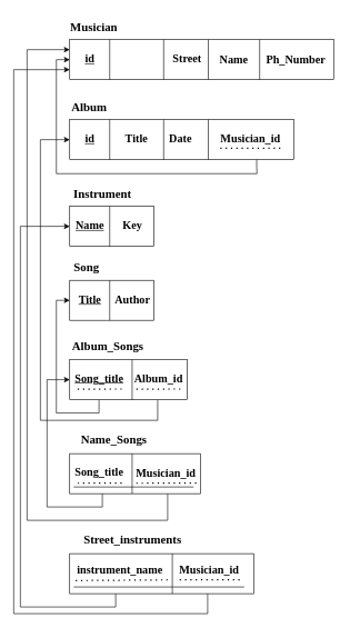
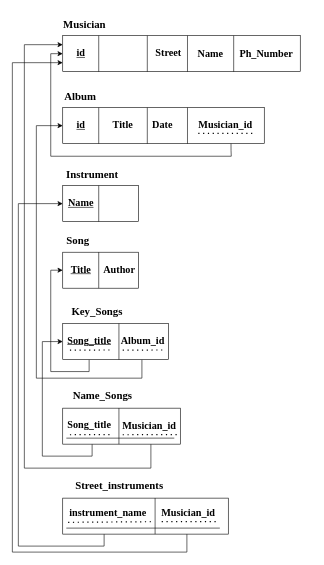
  <mxCell id="0" />
  <mxCell id="1" parent="0" />
  <mxCell id="2" value="" style="rounded=0;whiteSpace=wrap;html=1;fontFamily=Architects Daughter;fontSource=https%3A%2F%2Ffonts.googleapis.com%2Fcss%3Ffamily%3DArchitects%2BDaughter;" vertex="1" parent="1"><mxGeometry x="104" y="59" width="396" height="60" as="geometry" /></mxCell>
  <mxCell id="3" value="" style="endArrow=none;html=1;rounded=0;fontFamily=Architects Daughter;fontSource=https%3A%2F%2Ffonts.googleapis.com%2Fcss%3Ffamily%3DArchitects%2BDaughter;" edge="1" parent="1"><mxGeometry width="50" height="50" relative="1" as="geometry"><mxPoint x="164" y="119" as="sourcePoint" /><mxPoint x="164" y="59" as="targetPoint" /></mxGeometry></mxCell>
  <mxCell id="4" value="&lt;font style=&quot;font-size: 18px;&quot;&gt;&lt;b style=&quot;font-size: 18px;&quot;&gt;Musician&lt;/b&gt;&lt;/font&gt;" style="text;html=1;align=center;verticalAlign=middle;resizable=0;points=[];autosize=1;strokeColor=none;fillColor=none;fontFamily=Architects Daughter;fontSource=https%3A%2F%2Ffonts.googleapis.com%2Fcss%3Ffamily%3DArchitects%2BDaughter;fontSize=18;" vertex="1" parent="1"><mxGeometry x="95" y="20" width="90" height="40" as="geometry" /></mxCell>
  <mxCell id="5" value="&lt;font style=&quot;font-size: 17px;&quot;&gt;&lt;b&gt;id&lt;/b&gt;&lt;/font&gt;" style="text;html=1;align=center;verticalAlign=middle;resizable=0;points=[];autosize=1;strokeColor=none;fillColor=none;fontStyle=4;fontFamily=Architects Daughter;fontSource=https%3A%2F%2Ffonts.googleapis.com%2Fcss%3Ffamily%3DArchitects%2BDaughter;" vertex="1" parent="1"><mxGeometry x="119" y="74" width="30" height="30" as="geometry" /></mxCell>
  <mxCell id="6" value="" style="endArrow=none;html=1;rounded=0;fontFamily=Architects Daughter;fontSource=https%3A%2F%2Ffonts.googleapis.com%2Fcss%3Ffamily%3DArchitects%2BDaughter;" edge="1" parent="1"><mxGeometry width="50" height="50" relative="1" as="geometry"><mxPoint x="245" y="119" as="sourcePoint" /><mxPoint x="245" y="59" as="targetPoint" /></mxGeometry></mxCell>
  <mxCell id="7" value="&lt;font style=&quot;font-size: 17px;&quot;&gt;&lt;b&gt;Street&lt;/b&gt;&lt;/font&gt;" style="text;html=1;align=center;verticalAlign=middle;resizable=0;points=[];autosize=1;strokeColor=none;fillColor=none;fontFamily=Architects Daughter;fontSource=https%3A%2F%2Ffonts.googleapis.com%2Fcss%3Ffamily%3DArchitects%2BDaughter;" vertex="1" parent="1"><mxGeometry x="240" y="74" width="80" height="30" as="geometry" /></mxCell>
  <mxCell id="8" value="&lt;span style=&quot;font-size: 17px;&quot;&gt;&lt;b&gt;Name&lt;/b&gt;&lt;/span&gt;" style="text;html=1;align=center;verticalAlign=middle;resizable=0;points=[];autosize=1;strokeColor=none;fillColor=none;fontFamily=Architects Daughter;fontSource=https%3A%2F%2Ffonts.googleapis.com%2Fcss%3Ffamily%3DArchitects%2BDaughter;" vertex="1" parent="1"><mxGeometry x="315" y="75" width="70" height="30" as="geometry" /></mxCell>
  <mxCell id="9" value="" style="endArrow=none;html=1;rounded=0;fontFamily=Architects Daughter;fontSource=https%3A%2F%2Ffonts.googleapis.com%2Fcss%3Ffamily%3DArchitects%2BDaughter;" edge="1" parent="1"><mxGeometry width="50" height="50" relative="1" as="geometry"><mxPoint x="312" y="119" as="sourcePoint" /><mxPoint x="312" y="59" as="targetPoint" /></mxGeometry></mxCell>
  <mxCell id="10" value="" style="endArrow=none;dashed=1;html=1;dashPattern=1 3;strokeWidth=2;rounded=0;entryX=0.919;entryY=0.949;entryDx=0;entryDy=0;entryPerimeter=0;" edge="1" parent="1"><mxGeometry width="50" height="50" relative="1" as="geometry"><mxPoint x="517.09" y="103" as="sourcePoint" /><mxPoint x="517.09" y="103" as="targetPoint" /></mxGeometry></mxCell>
  <mxCell id="11" value="" style="endArrow=none;html=1;rounded=0;fontFamily=Architects Daughter;fontSource=https%3A%2F%2Ffonts.googleapis.com%2Fcss%3Ffamily%3DArchitects%2BDaughter;" edge="1" parent="1"><mxGeometry width="50" height="50" relative="1" as="geometry"><mxPoint x="389" y="119" as="sourcePoint" /><mxPoint x="389" y="59" as="targetPoint" /></mxGeometry></mxCell>
  <mxCell id="12" value="&lt;span style=&quot;font-size: 17px;&quot;&gt;&lt;b&gt;Ph_Number&lt;/b&gt;&lt;/span&gt;" style="text;html=1;align=center;verticalAlign=middle;resizable=0;points=[];autosize=1;strokeColor=none;fillColor=none;fontFamily=Architects Daughter;fontSource=https%3A%2F%2Ffonts.googleapis.com%2Fcss%3Ffamily%3DArchitects%2BDaughter;" vertex="1" parent="1"><mxGeometry x="383" y="75" width="120" height="30" as="geometry" /></mxCell>
  <mxCell id="13" style="edgeStyle=orthogonalEdgeStyle;rounded=0;orthogonalLoop=1;jettySize=auto;html=1;exitX=0.835;exitY=0.967;exitDx=0;exitDy=0;entryX=0;entryY=0.5;entryDx=0;entryDy=0;exitPerimeter=0;" edge="1" parent="1" source="14" target="2"><mxGeometry relative="1" as="geometry"><Array as="points"><mxPoint x="385" y="250" /><mxPoint x="385" y="250" /><mxPoint x="385" y="260" /><mxPoint x="84" y="260" /><mxPoint x="84" y="89" /></Array></mxGeometry></mxCell>
  <mxCell id="14" value="" style="rounded=0;whiteSpace=wrap;html=1;fontFamily=Architects Daughter;fontSource=https%3A%2F%2Ffonts.googleapis.com%2Fcss%3Ffamily%3DArchitects%2BDaughter;" vertex="1" parent="1"><mxGeometry x="104" y="179" width="336" height="60" as="geometry" /></mxCell>
  <mxCell id="15" value="" style="endArrow=none;html=1;rounded=0;fontFamily=Architects Daughter;fontSource=https%3A%2F%2Ffonts.googleapis.com%2Fcss%3Ffamily%3DArchitects%2BDaughter;" edge="1" parent="1"><mxGeometry width="50" height="50" relative="1" as="geometry"><mxPoint x="164" y="239" as="sourcePoint" /><mxPoint x="164" y="179" as="targetPoint" /></mxGeometry></mxCell>
  <mxCell id="16" value="&lt;font style=&quot;font-size: 18px;&quot;&gt;&lt;b style=&quot;font-size: 18px;&quot;&gt;Album&lt;/b&gt;&lt;/font&gt;" style="text;html=1;align=center;verticalAlign=middle;resizable=0;points=[];autosize=1;strokeColor=none;fillColor=none;fontFamily=Architects Daughter;fontSource=https%3A%2F%2Ffonts.googleapis.com%2Fcss%3Ffamily%3DArchitects%2BDaughter;fontSize=18;" vertex="1" parent="1"><mxGeometry x="98" y="140" width="70" height="40" as="geometry" /></mxCell>
  <mxCell id="17" value="&lt;font style=&quot;font-size: 17px;&quot;&gt;&lt;b&gt;id&lt;/b&gt;&lt;/font&gt;" style="text;html=1;align=center;verticalAlign=middle;resizable=0;points=[];autosize=1;strokeColor=none;fillColor=none;fontStyle=4;fontFamily=Architects Daughter;fontSource=https%3A%2F%2Ffonts.googleapis.com%2Fcss%3Ffamily%3DArchitects%2BDaughter;" vertex="1" parent="1"><mxGeometry x="119" y="194" width="30" height="30" as="geometry" /></mxCell>
  <mxCell id="18" value="&lt;font style=&quot;font-size: 17px;&quot;&gt;&lt;b&gt;Title&lt;/b&gt;&lt;/font&gt;" style="text;html=1;align=center;verticalAlign=middle;resizable=0;points=[];autosize=1;strokeColor=none;fillColor=none;fontFamily=Architects Daughter;fontSource=https%3A%2F%2Ffonts.googleapis.com%2Fcss%3Ffamily%3DArchitects%2BDaughter;" vertex="1" parent="1"><mxGeometry x="174" y="194" width="60" height="30" as="geometry" /></mxCell>
  <mxCell id="19" value="" style="endArrow=none;html=1;rounded=0;fontFamily=Architects Daughter;fontSource=https%3A%2F%2Ffonts.googleapis.com%2Fcss%3Ffamily%3DArchitects%2BDaughter;" edge="1" parent="1"><mxGeometry width="50" height="50" relative="1" as="geometry"><mxPoint x="245" y="239" as="sourcePoint" /><mxPoint x="245" y="179" as="targetPoint" /></mxGeometry></mxCell>
  <mxCell id="20" value="&lt;font style=&quot;font-size: 17px;&quot;&gt;&lt;b&gt;Date&lt;/b&gt;&lt;/font&gt;" style="text;html=1;align=center;verticalAlign=middle;resizable=0;points=[];autosize=1;strokeColor=none;fillColor=none;fontFamily=Architects Daughter;fontSource=https%3A%2F%2Ffonts.googleapis.com%2Fcss%3Ffamily%3DArchitects%2BDaughter;" vertex="1" parent="1"><mxGeometry x="240" y="194" width="60" height="30" as="geometry" /></mxCell>
  <mxCell id="21" value="" style="endArrow=none;dashed=1;html=1;dashPattern=1 3;strokeWidth=2;rounded=0;entryX=0.919;entryY=0.949;entryDx=0;entryDy=0;entryPerimeter=0;" edge="1" parent="1"><mxGeometry width="50" height="50" relative="1" as="geometry"><mxPoint x="517.09" y="223" as="sourcePoint" /><mxPoint x="517.09" y="223" as="targetPoint" /></mxGeometry></mxCell>
  <mxCell id="22" value="" style="rounded=0;whiteSpace=wrap;html=1;fontFamily=Architects Daughter;fontSource=https%3A%2F%2Ffonts.googleapis.com%2Fcss%3Ffamily%3DArchitects%2BDaughter;" vertex="1" parent="1"><mxGeometry x="104" y="309" width="126" height="60" as="geometry" /></mxCell>
  <mxCell id="23" value="" style="endArrow=none;html=1;rounded=0;fontFamily=Architects Daughter;fontSource=https%3A%2F%2Ffonts.googleapis.com%2Fcss%3Ffamily%3DArchitects%2BDaughter;" edge="1" parent="1"><mxGeometry width="50" height="50" relative="1" as="geometry"><mxPoint x="164" y="369" as="sourcePoint" /><mxPoint x="164" y="309" as="targetPoint" /></mxGeometry></mxCell>
  <mxCell id="24" value="&lt;b&gt;Instrument&lt;/b&gt;" style="text;html=1;align=center;verticalAlign=middle;resizable=0;points=[];autosize=1;strokeColor=none;fillColor=none;fontFamily=Architects Daughter;fontSource=https%3A%2F%2Ffonts.googleapis.com%2Fcss%3Ffamily%3DArchitects%2BDaughter;fontSize=18;" vertex="1" parent="1"><mxGeometry x="98" y="270" width="110" height="40" as="geometry" /></mxCell>
  <mxCell id="25" value="&lt;font style=&quot;font-size: 17px;&quot;&gt;&lt;b&gt;Name&lt;/b&gt;&lt;/font&gt;" style="text;html=1;align=center;verticalAlign=middle;resizable=0;points=[];autosize=1;strokeColor=none;fillColor=none;fontStyle=4;fontFamily=Architects Daughter;fontSource=https%3A%2F%2Ffonts.googleapis.com%2Fcss%3Ffamily%3DArchitects%2BDaughter;" vertex="1" parent="1"><mxGeometry x="99" y="324" width="70" height="30" as="geometry" /></mxCell>
- <mxCell id="26" value="&lt;font style=&quot;font-size: 17px;&quot;&gt;&lt;b&gt;Key&lt;/b&gt;&lt;/font&gt;" style="text;html=1;align=center;verticalAlign=middle;resizable=0;points=[];autosize=1;strokeColor=none;fillColor=none;fontFamily=Architects Daughter;fontSource=https%3A%2F%2Ffonts.googleapis.com%2Fcss%3Ffamily%3DArchitects%2BDaughter;" vertex="1" parent="1"><mxGeometry x="173" y="324" width="50" height="30" as="geometry" /></mxCell>
  <mxCell id="27" value="" style="rounded=0;whiteSpace=wrap;html=1;fontFamily=Architects Daughter;fontSource=https%3A%2F%2Ffonts.googleapis.com%2Fcss%3Ffamily%3DArchitects%2BDaughter;" vertex="1" parent="1"><mxGeometry x="104" y="420" width="126" height="60" as="geometry" /></mxCell>
  <mxCell id="28" value="" style="endArrow=none;html=1;rounded=0;fontFamily=Architects Daughter;fontSource=https%3A%2F%2Ffonts.googleapis.com%2Fcss%3Ffamily%3DArchitects%2BDaughter;" edge="1" parent="1"><mxGeometry width="50" height="50" relative="1" as="geometry"><mxPoint x="164" y="480" as="sourcePoint" /><mxPoint x="164" y="420" as="targetPoint" /></mxGeometry></mxCell>
  <mxCell id="29" value="&lt;b&gt;Song&lt;/b&gt;" style="text;html=1;align=center;verticalAlign=middle;resizable=0;points=[];autosize=1;strokeColor=none;fillColor=none;fontFamily=Architects Daughter;fontSource=https%3A%2F%2Ffonts.googleapis.com%2Fcss%3Ffamily%3DArchitects%2BDaughter;fontSize=18;" vertex="1" parent="1"><mxGeometry x="99" y="381" width="60" height="40" as="geometry" /></mxCell>
  <mxCell id="30" value="&lt;font style=&quot;font-size: 17px;&quot;&gt;&lt;b&gt;Title&lt;/b&gt;&lt;/font&gt;" style="text;html=1;align=center;verticalAlign=middle;resizable=0;points=[];autosize=1;strokeColor=none;fillColor=none;fontStyle=4;fontFamily=Architects Daughter;fontSource=https%3A%2F%2Ffonts.googleapis.com%2Fcss%3Ffamily%3DArchitects%2BDaughter;" vertex="1" parent="1"><mxGeometry x="104" y="435" width="60" height="30" as="geometry" /></mxCell>
  <mxCell id="31" value="&lt;font style=&quot;font-size: 17px;&quot;&gt;&lt;b&gt;Author&lt;/b&gt;&lt;/font&gt;" style="text;html=1;align=center;verticalAlign=middle;resizable=0;points=[];autosize=1;strokeColor=none;fillColor=none;fontFamily=Architects Daughter;fontSource=https%3A%2F%2Ffonts.googleapis.com%2Fcss%3Ffamily%3DArchitects%2BDaughter;" vertex="1" parent="1"><mxGeometry x="158" y="435" width="80" height="30" as="geometry" /></mxCell>
  <mxCell id="32" value="" style="endArrow=none;html=1;rounded=0;fontFamily=Architects Daughter;fontSource=https%3A%2F%2Ffonts.googleapis.com%2Fcss%3Ffamily%3DArchitects%2BDaughter;" edge="1" parent="1"><mxGeometry width="50" height="50" relative="1" as="geometry"><mxPoint x="312" y="239" as="sourcePoint" /><mxPoint x="312" y="179" as="targetPoint" /></mxGeometry></mxCell>
  <mxCell id="33" value="&lt;font style=&quot;font-size: 17px;&quot;&gt;&lt;b&gt;Musician_id&lt;/b&gt;&lt;/font&gt;" style="text;html=1;align=center;verticalAlign=middle;resizable=0;points=[];autosize=1;strokeColor=none;fillColor=none;fontFamily=Architects Daughter;fontSource=https%3A%2F%2Ffonts.googleapis.com%2Fcss%3Ffamily%3DArchitects%2BDaughter;" vertex="1" parent="1"><mxGeometry x="320" y="194" width="110" height="30" as="geometry" /></mxCell>
  <mxCell id="34" value="" style="endArrow=none;dashed=1;html=1;dashPattern=1 3;strokeWidth=2;rounded=0;entryX=0.964;entryY=1.001;entryDx=0;entryDy=0;entryPerimeter=0;" edge="1" parent="1"><mxGeometry width="50" height="50" relative="1" as="geometry"><mxPoint x="330" y="222" as="sourcePoint" /><mxPoint x="426.04" y="222.03" as="targetPoint" /></mxGeometry></mxCell>
  <mxCell id="35" style="edgeStyle=orthogonalEdgeStyle;rounded=0;orthogonalLoop=1;jettySize=auto;html=1;exitX=0.25;exitY=1;exitDx=0;exitDy=0;entryX=0;entryY=0.5;entryDx=0;entryDy=0;" edge="1" parent="1" source="37" target="27"><mxGeometry relative="1" as="geometry" /></mxCell>
  <mxCell id="36" style="edgeStyle=orthogonalEdgeStyle;rounded=0;orthogonalLoop=1;jettySize=auto;html=1;exitX=0.75;exitY=1;exitDx=0;exitDy=0;entryX=0;entryY=0.5;entryDx=0;entryDy=0;" edge="1" parent="1" source="37" target="14"><mxGeometry relative="1" as="geometry"><Array as="points"><mxPoint x="236" y="630" /><mxPoint x="60" y="630" /><mxPoint x="60" y="209" /></Array></mxGeometry></mxCell>
  <mxCell id="37" value="" style="rounded=0;whiteSpace=wrap;html=1;fontFamily=Architects Daughter;fontSource=https%3A%2F%2Ffonts.googleapis.com%2Fcss%3Ffamily%3DArchitects%2BDaughter;" vertex="1" parent="1"><mxGeometry x="104" y="539" width="176" height="60" as="geometry" /></mxCell>
  <mxCell id="38" value="" style="endArrow=none;html=1;rounded=0;fontFamily=Architects Daughter;fontSource=https%3A%2F%2Ffonts.googleapis.com%2Fcss%3Ffamily%3DArchitects%2BDaughter;" edge="1" parent="1"><mxGeometry width="50" height="50" relative="1" as="geometry"><mxPoint x="197.7" y="599" as="sourcePoint" /><mxPoint x="197.7" y="539" as="targetPoint" /></mxGeometry></mxCell>
- <mxCell id="39" value="&lt;b&gt;Album_Songs&lt;/b&gt;" style="text;html=1;align=center;verticalAlign=middle;resizable=0;points=[];autosize=1;strokeColor=none;fillColor=none;fontFamily=Architects Daughter;fontSource=https%3A%2F%2Ffonts.googleapis.com%2Fcss%3Ffamily%3DArchitects%2BDaughter;fontSize=18;" vertex="1" parent="1"><mxGeometry x="96" y="499" width="130" height="40" as="geometry" /></mxCell>
+ <mxCell id="39" value="&lt;b&gt;Key_Songs&lt;/b&gt;" style="text;html=1;align=center;verticalAlign=middle;resizable=0;points=[];autosize=1;strokeColor=none;fillColor=none;fontFamily=Architects Daughter;fontSource=https%3A%2F%2Ffonts.googleapis.com%2Fcss%3Ffamily%3DArchitects%2BDaughter;fontSize=18;" vertex="1" parent="1"><mxGeometry x="96" y="499" width="130" height="40" as="geometry" /></mxCell>
  <mxCell id="40" value="&lt;font style=&quot;font-size: 17px;&quot;&gt;&lt;b&gt;Song_title&lt;/b&gt;&lt;/font&gt;" style="text;html=1;align=center;verticalAlign=middle;resizable=0;points=[];autosize=1;strokeColor=none;fillColor=none;fontStyle=4;fontFamily=Architects Daughter;fontSource=https%3A%2F%2Ffonts.googleapis.com%2Fcss%3Ffamily%3DArchitects%2BDaughter;" vertex="1" parent="1"><mxGeometry x="98" y="553" width="100" height="30" as="geometry" /></mxCell>
  <mxCell id="41" value="&lt;font style=&quot;font-size: 17px;&quot;&gt;&lt;b&gt;Album_id&lt;/b&gt;&lt;/font&gt;" style="text;html=1;align=center;verticalAlign=middle;resizable=0;points=[];autosize=1;strokeColor=none;fillColor=none;fontFamily=Architects Daughter;fontSource=https%3A%2F%2Ffonts.googleapis.com%2Fcss%3Ffamily%3DArchitects%2BDaughter;" vertex="1" parent="1"><mxGeometry x="192" y="553" width="90" height="30" as="geometry" /></mxCell>
  <mxCell id="42" value="" style="endArrow=none;dashed=1;html=1;dashPattern=1 3;strokeWidth=2;rounded=0;" edge="1" parent="1"><mxGeometry width="50" height="50" relative="1" as="geometry"><mxPoint x="116" y="583.33" as="sourcePoint" /><mxPoint x="182" y="583" as="targetPoint" /></mxGeometry></mxCell>
  <mxCell id="43" value="" style="endArrow=none;dashed=1;html=1;dashPattern=1 3;strokeWidth=2;rounded=0;" edge="1" parent="1"><mxGeometry width="50" height="50" relative="1" as="geometry"><mxPoint x="204" y="583.33" as="sourcePoint" /><mxPoint x="270" y="583" as="targetPoint" /></mxGeometry></mxCell>
  <mxCell id="44" style="edgeStyle=orthogonalEdgeStyle;rounded=0;orthogonalLoop=1;jettySize=auto;html=1;exitX=0.25;exitY=1;exitDx=0;exitDy=0;entryX=0;entryY=0.5;entryDx=0;entryDy=0;" edge="1" parent="1" source="46" target="37"><mxGeometry relative="1" as="geometry"><Array as="points"><mxPoint x="153" y="760" /><mxPoint x="70" y="760" /><mxPoint x="70" y="569" /></Array></mxGeometry></mxCell>
  <mxCell id="45" style="edgeStyle=orthogonalEdgeStyle;rounded=0;orthogonalLoop=1;jettySize=auto;html=1;exitX=0.75;exitY=1;exitDx=0;exitDy=0;entryX=0;entryY=0.25;entryDx=0;entryDy=0;" edge="1" parent="1" source="46" target="2"><mxGeometry relative="1" as="geometry"><Array as="points"><mxPoint x="251" y="780" /><mxPoint x="40" y="780" /><mxPoint x="40" y="74" /></Array></mxGeometry></mxCell>
  <mxCell id="46" value="" style="rounded=0;whiteSpace=wrap;html=1;fontFamily=Architects Daughter;fontSource=https%3A%2F%2Ffonts.googleapis.com%2Fcss%3Ffamily%3DArchitects%2BDaughter;" vertex="1" parent="1"><mxGeometry x="104" y="680" width="196" height="60" as="geometry" /></mxCell>
  <mxCell id="47" value="" style="endArrow=none;html=1;rounded=0;fontFamily=Architects Daughter;fontSource=https%3A%2F%2Ffonts.googleapis.com%2Fcss%3Ffamily%3DArchitects%2BDaughter;" edge="1" parent="1"><mxGeometry width="50" height="50" relative="1" as="geometry"><mxPoint x="197.7" y="740" as="sourcePoint" /><mxPoint x="197.7" y="680" as="targetPoint" /></mxGeometry></mxCell>
  <mxCell id="48" value="&lt;font style=&quot;font-size: 17px;&quot;&gt;&lt;b&gt;Song_title&lt;/b&gt;&lt;/font&gt;" style="text;html=1;align=center;verticalAlign=middle;resizable=0;points=[];autosize=1;strokeColor=none;fillColor=none;fontStyle=0;fontFamily=Architects Daughter;fontSource=https%3A%2F%2Ffonts.googleapis.com%2Fcss%3Ffamily%3DArchitects%2BDaughter;" vertex="1" parent="1"><mxGeometry x="98" y="694" width="100" height="30" as="geometry" /></mxCell>
  <mxCell id="49" value="&lt;b style=&quot;font-size: 17px;&quot;&gt;Musician_id&lt;/b&gt;" style="text;html=1;align=center;verticalAlign=middle;resizable=0;points=[];autosize=1;strokeColor=none;fillColor=none;fontFamily=Architects Daughter;fontSource=https%3A%2F%2Ffonts.googleapis.com%2Fcss%3Ffamily%3DArchitects%2BDaughter;" vertex="1" parent="1"><mxGeometry x="193" y="695" width="110" height="30" as="geometry" /></mxCell>
  <mxCell id="50" value="" style="endArrow=none;dashed=1;html=1;dashPattern=1 3;strokeWidth=2;rounded=0;" edge="1" parent="1"><mxGeometry width="50" height="50" relative="1" as="geometry"><mxPoint x="116" y="724.33" as="sourcePoint" /><mxPoint x="182" y="724" as="targetPoint" /></mxGeometry></mxCell>
  <mxCell id="51" value="" style="endArrow=none;dashed=1;html=1;dashPattern=1 3;strokeWidth=2;rounded=0;entryX=0.942;entryY=0.969;entryDx=0;entryDy=0;entryPerimeter=0;" edge="1" parent="1" target="49"><mxGeometry width="50" height="50" relative="1" as="geometry"><mxPoint x="204" y="724.33" as="sourcePoint" /><mxPoint x="270" y="724" as="targetPoint" /></mxGeometry></mxCell>
  <mxCell id="52" value="&lt;b&gt;Name_Songs&lt;/b&gt;" style="text;html=1;align=center;verticalAlign=middle;resizable=0;points=[];autosize=1;strokeColor=none;fillColor=none;fontFamily=Architects Daughter;fontSource=https%3A%2F%2Ffonts.googleapis.com%2Fcss%3Ffamily%3DArchitects%2BDaughter;fontSize=18;" vertex="1" parent="1"><mxGeometry x="95" y="640" width="150" height="40" as="geometry" /></mxCell>
  <mxCell id="53" value="" style="endArrow=none;html=1;rounded=0;exitX=0.949;exitY=0.833;exitDx=0;exitDy=0;exitPerimeter=0;" edge="1" parent="1" source="46"><mxGeometry width="50" height="50" relative="1" as="geometry"><mxPoint x="250" y="730" as="sourcePoint" /><mxPoint x="110" y="730" as="targetPoint" /></mxGeometry></mxCell>
  <mxCell id="54" style="edgeStyle=orthogonalEdgeStyle;rounded=0;orthogonalLoop=1;jettySize=auto;html=1;exitX=0.25;exitY=1;exitDx=0;exitDy=0;entryX=0;entryY=0.5;entryDx=0;entryDy=0;" edge="1" parent="1" source="56" target="22"><mxGeometry relative="1" as="geometry"><Array as="points"><mxPoint x="173" y="910" /><mxPoint x="30" y="910" /><mxPoint x="30" y="339" /></Array></mxGeometry></mxCell>
  <mxCell id="55" style="edgeStyle=orthogonalEdgeStyle;rounded=0;orthogonalLoop=1;jettySize=auto;html=1;exitX=0.75;exitY=1;exitDx=0;exitDy=0;entryX=0;entryY=0.75;entryDx=0;entryDy=0;" edge="1" parent="1" source="56" target="2"><mxGeometry relative="1" as="geometry"><Array as="points"><mxPoint x="311" y="920" /><mxPoint y="920" x="20" /><mxPoint y="104" x="20" /></Array></mxGeometry></mxCell>
  <mxCell id="56" value="" style="rounded=0;whiteSpace=wrap;html=1;fontFamily=Architects Daughter;fontSource=https%3A%2F%2Ffonts.googleapis.com%2Fcss%3Ffamily%3DArchitects%2BDaughter;" vertex="1" parent="1"><mxGeometry x="104" y="830" width="276" height="60" as="geometry" /></mxCell>
  <mxCell id="57" value="" style="endArrow=none;html=1;rounded=0;fontFamily=Architects Daughter;fontSource=https%3A%2F%2Ffonts.googleapis.com%2Fcss%3Ffamily%3DArchitects%2BDaughter;" edge="1" parent="1"><mxGeometry width="50" height="50" relative="1" as="geometry"><mxPoint x="258" y="890" as="sourcePoint" /><mxPoint x="258" y="830" as="targetPoint" /></mxGeometry></mxCell>
  <mxCell id="58" value="&lt;font style=&quot;font-size: 17px;&quot;&gt;&lt;b&gt;instrument_name&lt;/b&gt;&lt;/font&gt;" style="text;html=1;align=center;verticalAlign=middle;resizable=0;points=[];autosize=1;strokeColor=none;fillColor=none;fontStyle=0;fontFamily=Architects Daughter;fontSource=https%3A%2F%2Ffonts.googleapis.com%2Fcss%3Ffamily%3DArchitects%2BDaughter;" vertex="1" parent="1"><mxGeometry x="99" y="840" width="160" height="30" as="geometry" /></mxCell>
  <mxCell id="59" value="&lt;b style=&quot;font-size: 17px;&quot;&gt;Musician_id&lt;/b&gt;" style="text;html=1;align=center;verticalAlign=middle;resizable=0;points=[];autosize=1;strokeColor=none;fillColor=none;fontFamily=Architects Daughter;fontSource=https%3A%2F%2Ffonts.googleapis.com%2Fcss%3Ffamily%3DArchitects%2BDaughter;" vertex="1" parent="1"><mxGeometry x="258" y="840" width="110" height="30" as="geometry" /></mxCell>
  <mxCell id="60" value="" style="endArrow=none;dashed=1;html=1;dashPattern=1 3;strokeWidth=2;rounded=0;entryX=0.949;entryY=0.978;entryDx=0;entryDy=0;entryPerimeter=0;" edge="1" parent="1" target="58"><mxGeometry width="50" height="50" relative="1" as="geometry"><mxPoint x="113" y="870.33" as="sourcePoint" /><mxPoint x="179" y="870" as="targetPoint" /></mxGeometry></mxCell>
  <mxCell id="61" value="" style="endArrow=none;dashed=1;html=1;dashPattern=1 3;strokeWidth=2;rounded=0;entryX=0.942;entryY=0.969;entryDx=0;entryDy=0;entryPerimeter=0;" edge="1" target="59" parent="1"><mxGeometry width="50" height="50" relative="1" as="geometry"><mxPoint x="269" y="869.33" as="sourcePoint" /><mxPoint x="335" y="869" as="targetPoint" /></mxGeometry></mxCell>
  <mxCell id="62" value="&lt;b&gt;Street_instruments&lt;/b&gt;" style="text;html=1;align=center;verticalAlign=middle;resizable=0;points=[];autosize=1;strokeColor=none;fillColor=none;fontFamily=Architects Daughter;fontSource=https%3A%2F%2Ffonts.googleapis.com%2Fcss%3Ffamily%3DArchitects%2BDaughter;fontSize=18;" vertex="1" parent="1"><mxGeometry x="98" y="790" width="200" height="40" as="geometry" /></mxCell>
  <mxCell id="63" value="" style="endArrow=none;html=1;rounded=0;exitX=0.949;exitY=0.833;exitDx=0;exitDy=0;exitPerimeter=0;" edge="1" source="56" parent="1"><mxGeometry width="50" height="50" relative="1" as="geometry"><mxPoint x="250" y="880" as="sourcePoint" /><mxPoint x="110" y="880" as="targetPoint" /></mxGeometry></mxCell>
